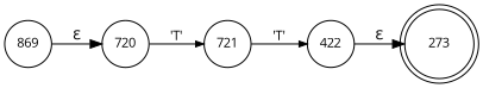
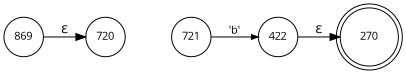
  digraph {
    fontname="Open Sans"
    rankdir=LR
    node [fixedsize=true fontname="Open Sans" fontsize=11 shape=circle peripheries=1]
    edge [fontname="Open Sans"]
-   n1 [label=273 shape=doublecircle width=.6 peripheries=""]
+   n1 [label=270 shape=doublecircle width=.6 peripheries=""]
    n2 [label=720 width=.55]
    n3 [label=721 width=.55]
    n4 [label=422 width=.55]
    n5 [label=869 width=.55]
-   n2 -> n3 [arrowhead=normal arrowsize=.7 fontsize=11 label="'T'"]
-   n3 -> n4 [arrowhead=normal arrowsize=.7 fontsize=11 label="'T'"]
+   n3 -> n4 [arrowhead=normal arrowsize=.7 fontsize=11 label="'b'"]
    n4 -> n1 [label="&epsilon;"]
    n5 -> n2 [label="&epsilon;"]
  }
